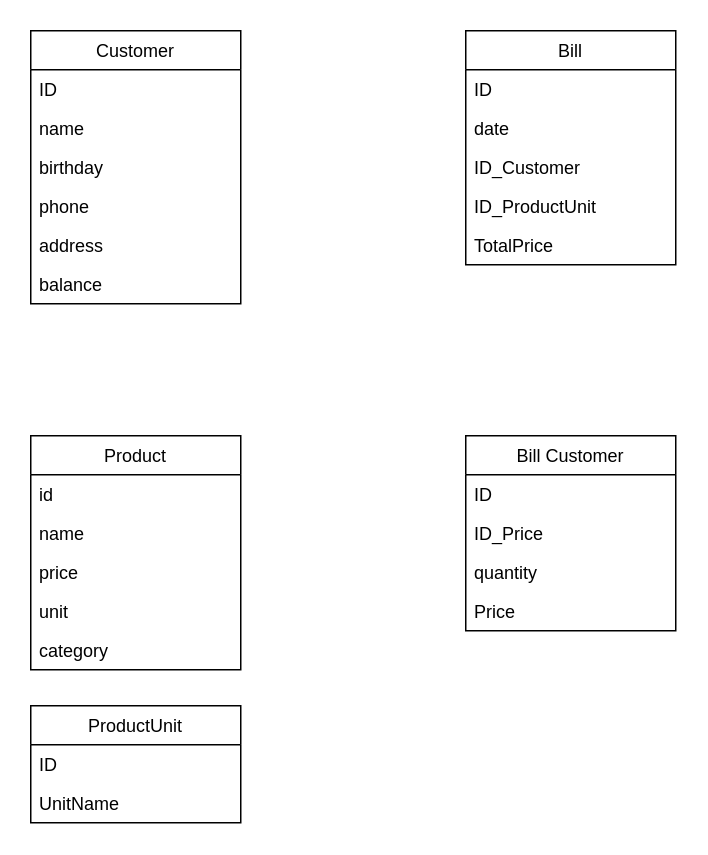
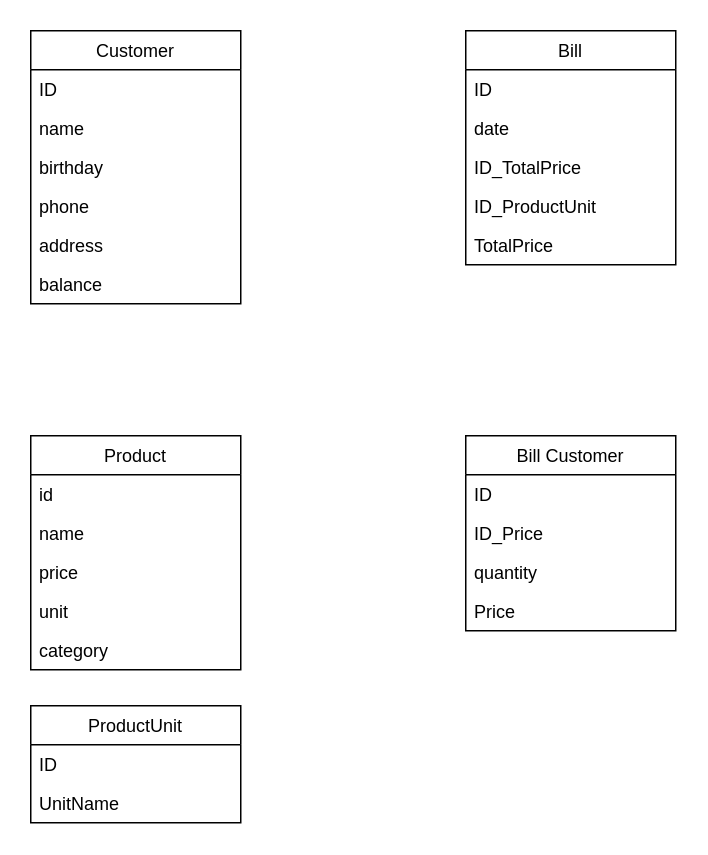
  <mxCell id="0" />
  <mxCell id="1" parent="0" />
  <mxCell id="2" value="Customer" style="swimlane;fontStyle=0;childLayout=stackLayout;horizontal=1;startSize=26;fillColor=none;horizontalStack=0;resizeParent=1;resizeParentMax=0;resizeLast=0;collapsible=1;marginBottom=0;" vertex="1" parent="1"><mxGeometry x="20" y="20" width="140" height="182" as="geometry" /></mxCell>
  <mxCell id="3" value="ID" style="text;strokeColor=none;fillColor=none;align=left;verticalAlign=top;spacingLeft=4;spacingRight=4;overflow=hidden;rotatable=0;points=[[0,0.5],[1,0.5]];portConstraint=eastwest;" vertex="1" parent="2"><mxGeometry y="26" width="140" height="26" as="geometry" /></mxCell>
  <mxCell id="4" value="name" style="text;strokeColor=none;fillColor=none;align=left;verticalAlign=top;spacingLeft=4;spacingRight=4;overflow=hidden;rotatable=0;points=[[0,0.5],[1,0.5]];portConstraint=eastwest;" vertex="1" parent="2"><mxGeometry y="52" width="140" height="26" as="geometry" /></mxCell>
  <mxCell id="5" value="birthday" style="text;strokeColor=none;fillColor=none;align=left;verticalAlign=top;spacingLeft=4;spacingRight=4;overflow=hidden;rotatable=0;points=[[0,0.5],[1,0.5]];portConstraint=eastwest;" vertex="1" parent="2"><mxGeometry y="78" width="140" height="26" as="geometry" /></mxCell>
  <mxCell id="6" value="phone" style="text;strokeColor=none;fillColor=none;align=left;verticalAlign=top;spacingLeft=4;spacingRight=4;overflow=hidden;rotatable=0;points=[[0,0.5],[1,0.5]];portConstraint=eastwest;" vertex="1" parent="2"><mxGeometry y="104" width="140" height="26" as="geometry" /></mxCell>
  <mxCell id="7" value="address" style="text;strokeColor=none;fillColor=none;align=left;verticalAlign=top;spacingLeft=4;spacingRight=4;overflow=hidden;rotatable=0;points=[[0,0.5],[1,0.5]];portConstraint=eastwest;" vertex="1" parent="2"><mxGeometry y="130" width="140" height="26" as="geometry" /></mxCell>
  <mxCell id="8" value="balance" style="text;strokeColor=none;fillColor=none;align=left;verticalAlign=top;spacingLeft=4;spacingRight=4;overflow=hidden;rotatable=0;points=[[0,0.5],[1,0.5]];portConstraint=eastwest;" vertex="1" parent="2"><mxGeometry y="156" width="140" height="26" as="geometry" /></mxCell>
  <mxCell id="9" value="Product" style="swimlane;fontStyle=0;childLayout=stackLayout;horizontal=1;startSize=26;fillColor=none;horizontalStack=0;resizeParent=1;resizeParentMax=0;resizeLast=0;collapsible=1;marginBottom=0;" vertex="1" parent="1"><mxGeometry x="20" y="290" width="140" height="156" as="geometry" /></mxCell>
  <mxCell id="10" value="id" style="text;strokeColor=none;fillColor=none;align=left;verticalAlign=top;spacingLeft=4;spacingRight=4;overflow=hidden;rotatable=0;points=[[0,0.5],[1,0.5]];portConstraint=eastwest;" vertex="1" parent="9"><mxGeometry y="26" width="140" height="26" as="geometry" /></mxCell>
  <mxCell id="11" value="name" style="text;strokeColor=none;fillColor=none;align=left;verticalAlign=top;spacingLeft=4;spacingRight=4;overflow=hidden;rotatable=0;points=[[0,0.5],[1,0.5]];portConstraint=eastwest;" vertex="1" parent="9"><mxGeometry y="52" width="140" height="26" as="geometry" /></mxCell>
  <mxCell id="12" value="price" style="text;strokeColor=none;fillColor=none;align=left;verticalAlign=top;spacingLeft=4;spacingRight=4;overflow=hidden;rotatable=0;points=[[0,0.5],[1,0.5]];portConstraint=eastwest;" vertex="1" parent="9"><mxGeometry y="78" width="140" height="26" as="geometry" /></mxCell>
  <mxCell id="13" value="unit" style="text;strokeColor=none;fillColor=none;align=left;verticalAlign=top;spacingLeft=4;spacingRight=4;overflow=hidden;rotatable=0;points=[[0,0.5],[1,0.5]];portConstraint=eastwest;" vertex="1" parent="9"><mxGeometry y="104" width="140" height="26" as="geometry" /></mxCell>
  <mxCell id="14" value="category&#10;" style="text;strokeColor=none;fillColor=none;align=left;verticalAlign=top;spacingLeft=4;spacingRight=4;overflow=hidden;rotatable=0;points=[[0,0.5],[1,0.5]];portConstraint=eastwest;" vertex="1" parent="9"><mxGeometry y="130" width="140" height="26" as="geometry" /></mxCell>
  <mxCell id="15" value="Bill" style="swimlane;fontStyle=0;childLayout=stackLayout;horizontal=1;startSize=26;fillColor=none;horizontalStack=0;resizeParent=1;resizeParentMax=0;resizeLast=0;collapsible=1;marginBottom=0;" vertex="1" parent="1"><mxGeometry x="310" y="20" width="140" height="156" as="geometry" /></mxCell>
  <mxCell id="16" value="ID" style="text;strokeColor=none;fillColor=none;align=left;verticalAlign=top;spacingLeft=4;spacingRight=4;overflow=hidden;rotatable=0;points=[[0,0.5],[1,0.5]];portConstraint=eastwest;" vertex="1" parent="15"><mxGeometry y="26" width="140" height="26" as="geometry" /></mxCell>
  <mxCell id="17" value="date" style="text;strokeColor=none;fillColor=none;align=left;verticalAlign=top;spacingLeft=4;spacingRight=4;overflow=hidden;rotatable=0;points=[[0,0.5],[1,0.5]];portConstraint=eastwest;" vertex="1" parent="15"><mxGeometry y="52" width="140" height="26" as="geometry" /></mxCell>
- <mxCell id="18" value="ID_Customer" style="text;strokeColor=none;fillColor=none;align=left;verticalAlign=top;spacingLeft=4;spacingRight=4;overflow=hidden;rotatable=0;points=[[0,0.5],[1,0.5]];portConstraint=eastwest;" vertex="1" parent="15"><mxGeometry y="78" width="140" height="26" as="geometry" /></mxCell>
+ <mxCell id="18" value="ID_TotalPrice" style="text;strokeColor=none;fillColor=none;align=left;verticalAlign=top;spacingLeft=4;spacingRight=4;overflow=hidden;rotatable=0;points=[[0,0.5],[1,0.5]];portConstraint=eastwest;" vertex="1" parent="15"><mxGeometry y="78" width="140" height="26" as="geometry" /></mxCell>
  <mxCell id="19" value="ID_ProductUnit" style="text;strokeColor=none;fillColor=none;align=left;verticalAlign=top;spacingLeft=4;spacingRight=4;overflow=hidden;rotatable=0;points=[[0,0.5],[1,0.5]];portConstraint=eastwest;" vertex="1" parent="15"><mxGeometry y="104" width="140" height="26" as="geometry" /></mxCell>
  <mxCell id="20" value="TotalPrice" style="text;strokeColor=none;fillColor=none;align=left;verticalAlign=top;spacingLeft=4;spacingRight=4;overflow=hidden;rotatable=0;points=[[0,0.5],[1,0.5]];portConstraint=eastwest;" vertex="1" parent="15"><mxGeometry y="130" width="140" height="26" as="geometry" /></mxCell>
  <mxCell id="21" value="Bill Customer" style="swimlane;fontStyle=0;childLayout=stackLayout;horizontal=1;startSize=26;fillColor=none;horizontalStack=0;resizeParent=1;resizeParentMax=0;resizeLast=0;collapsible=1;marginBottom=0;" vertex="1" parent="1"><mxGeometry x="310" y="290" width="140" height="130" as="geometry" /></mxCell>
  <mxCell id="22" value="ID" style="text;strokeColor=none;fillColor=none;align=left;verticalAlign=top;spacingLeft=4;spacingRight=4;overflow=hidden;rotatable=0;points=[[0,0.5],[1,0.5]];portConstraint=eastwest;" vertex="1" parent="21"><mxGeometry y="26" width="140" height="26" as="geometry" /></mxCell>
  <mxCell id="23" value="ID_Price" style="text;strokeColor=none;fillColor=none;align=left;verticalAlign=top;spacingLeft=4;spacingRight=4;overflow=hidden;rotatable=0;points=[[0,0.5],[1,0.5]];portConstraint=eastwest;" vertex="1" parent="21"><mxGeometry y="52" width="140" height="26" as="geometry" /></mxCell>
  <mxCell id="24" value="quantity" style="text;strokeColor=none;fillColor=none;align=left;verticalAlign=top;spacingLeft=4;spacingRight=4;overflow=hidden;rotatable=0;points=[[0,0.5],[1,0.5]];portConstraint=eastwest;" vertex="1" parent="21"><mxGeometry y="78" width="140" height="26" as="geometry" /></mxCell>
  <mxCell id="25" value="Price" style="text;strokeColor=none;fillColor=none;align=left;verticalAlign=top;spacingLeft=4;spacingRight=4;overflow=hidden;rotatable=0;points=[[0,0.5],[1,0.5]];portConstraint=eastwest;" vertex="1" parent="21"><mxGeometry y="104" width="140" height="26" as="geometry" /></mxCell>
  <mxCell id="26" value="ProductUnit" style="swimlane;fontStyle=0;childLayout=stackLayout;horizontal=1;startSize=26;fillColor=none;horizontalStack=0;resizeParent=1;resizeParentMax=0;resizeLast=0;collapsible=1;marginBottom=0;" vertex="1" parent="1"><mxGeometry x="20" y="470" width="140" height="78" as="geometry" /></mxCell>
  <mxCell id="27" value="ID" style="text;strokeColor=none;fillColor=none;align=left;verticalAlign=top;spacingLeft=4;spacingRight=4;overflow=hidden;rotatable=0;points=[[0,0.5],[1,0.5]];portConstraint=eastwest;" vertex="1" parent="26"><mxGeometry y="26" width="140" height="26" as="geometry" /></mxCell>
  <mxCell id="28" value="UnitName" style="text;strokeColor=none;fillColor=none;align=left;verticalAlign=top;spacingLeft=4;spacingRight=4;overflow=hidden;rotatable=0;points=[[0,0.5],[1,0.5]];portConstraint=eastwest;" vertex="1" parent="26"><mxGeometry y="52" width="140" height="26" as="geometry" /></mxCell>
